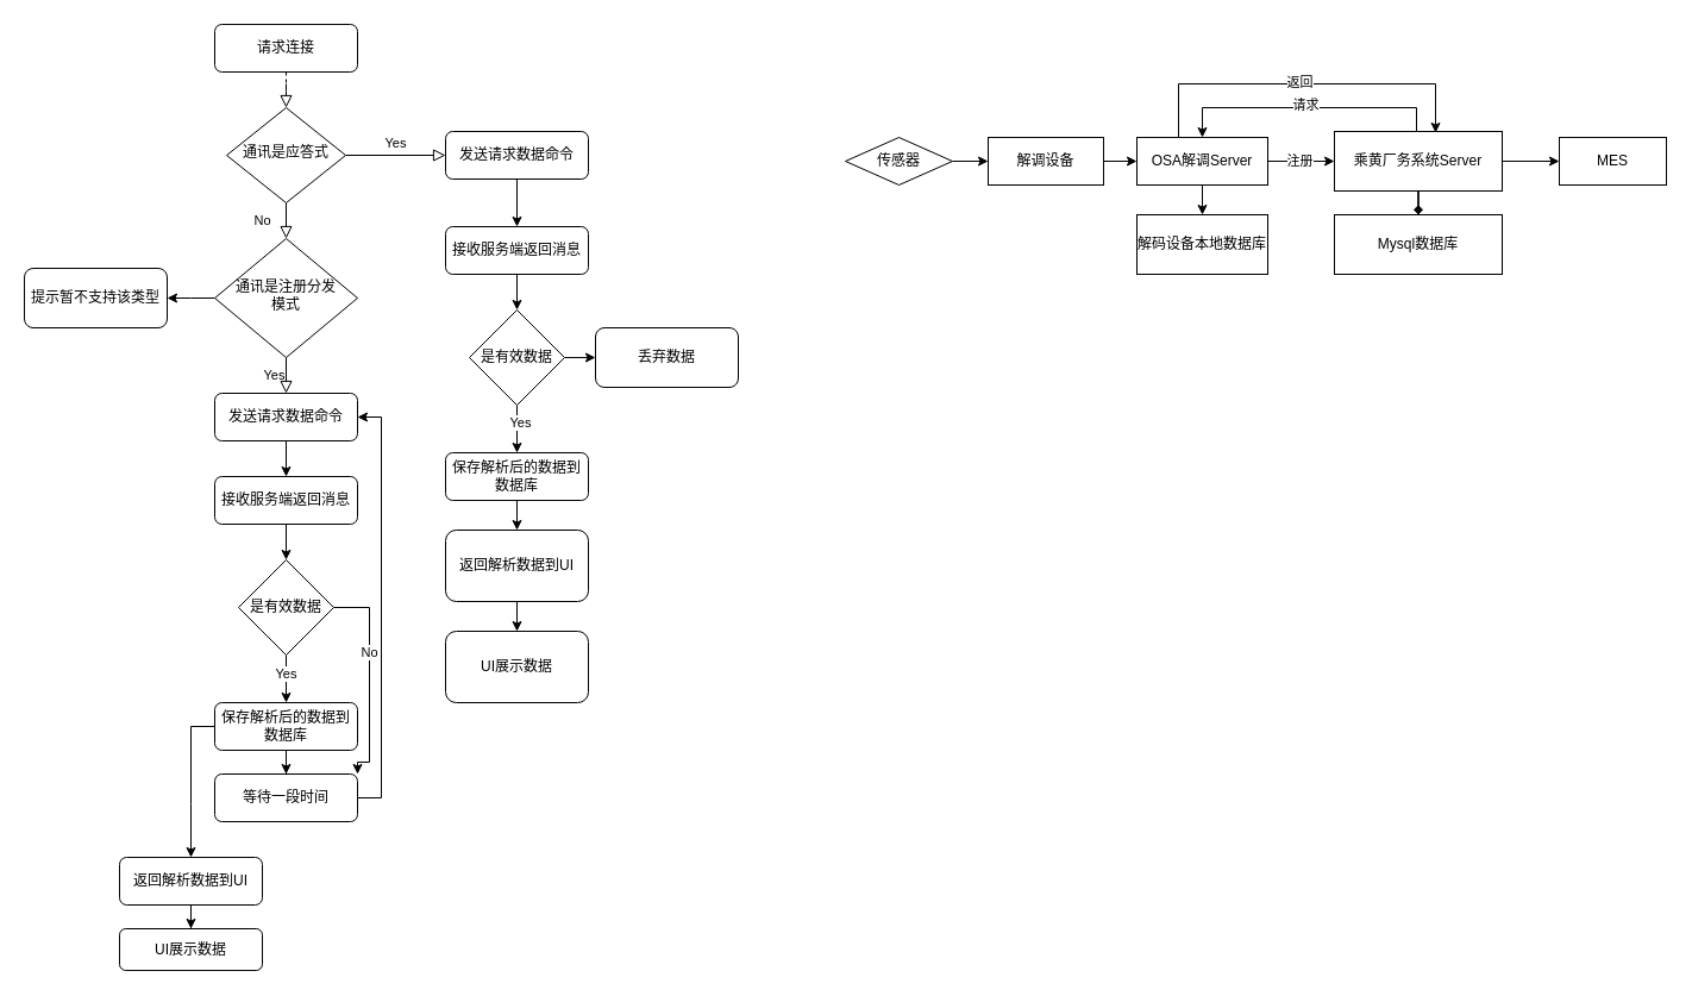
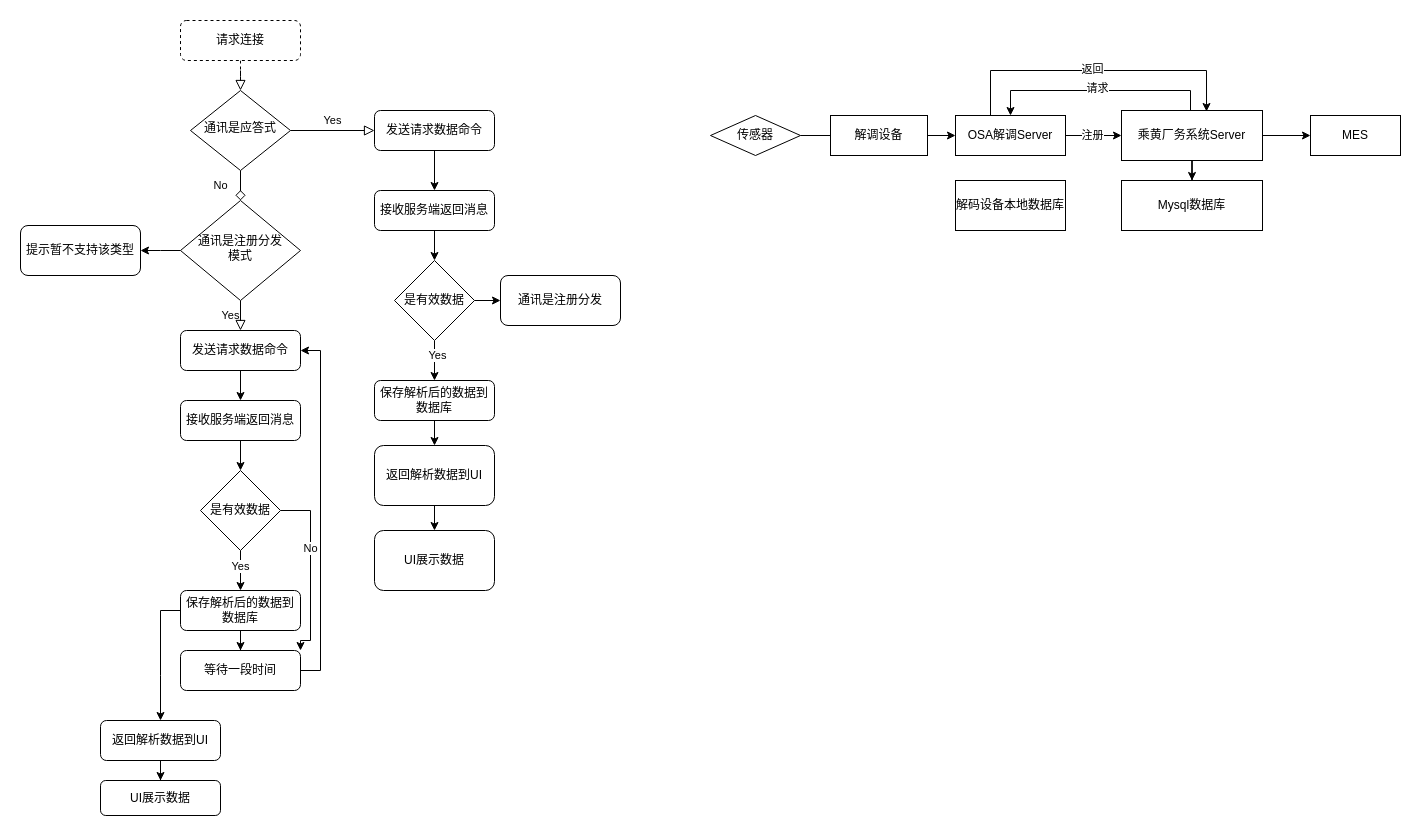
  <mxCell id="0" />
  <mxCell id="1" parent="0" />
  <mxCell id="2" value="" style="rounded=0;html=1;jettySize=auto;orthogonalLoop=1;fontSize=11;endArrow=block;endFill=0;endSize=8;strokeWidth=1;shadow=0;labelBackgroundColor=none;edgeStyle=orthogonalEdgeStyle;dashed=1;" parent="1" source="3" target="6" edge="1"><mxGeometry relative="1" as="geometry" /></mxCell>
- <mxCell id="3" value="请求连接" style="rounded=1;whiteSpace=wrap;html=1;fontSize=12;glass=0;strokeWidth=1;shadow=0;" parent="1" vertex="1"><mxGeometry x="180" y="20" width="120" height="40" as="geometry" /></mxCell>
- <mxCell id="4" value="No" style="rounded=0;html=1;jettySize=auto;orthogonalLoop=1;fontSize=11;endArrow=block;endFill=0;endSize=8;strokeWidth=1;shadow=0;labelBackgroundColor=none;edgeStyle=orthogonalEdgeStyle;" parent="1" source="6" target="11" edge="1"><mxGeometry x="0.4" y="-20" relative="1" as="geometry"><mxPoint as="offset" /></mxGeometry></mxCell>
+ <mxCell id="3" value="请求连接" style="rounded=1;whiteSpace=wrap;html=1;fontSize=12;glass=0;strokeWidth=1;shadow=0;dashed=1;" parent="1" vertex="1"><mxGeometry x="180" y="20" width="120" height="40" as="geometry" /></mxCell>
+ <mxCell id="4" value="No" style="rounded=0;html=1;jettySize=auto;orthogonalLoop=1;fontSize=11;endArrow=diamond;endFill=0;endSize=8;strokeWidth=1;shadow=0;labelBackgroundColor=none;edgeStyle=orthogonalEdgeStyle;" parent="1" source="6" target="11" edge="1"><mxGeometry x="0.4" y="-20" relative="1" as="geometry"><mxPoint as="offset" /></mxGeometry></mxCell>
  <mxCell id="5" value="Yes" style="edgeStyle=orthogonalEdgeStyle;rounded=0;html=1;jettySize=auto;orthogonalLoop=1;fontSize=11;endArrow=block;endFill=0;endSize=8;strokeWidth=1;shadow=0;labelBackgroundColor=none;" parent="1" source="6" target="8" edge="1"><mxGeometry y="10" relative="1" as="geometry"><mxPoint as="offset" /></mxGeometry></mxCell>
  <mxCell id="6" value="通讯是应答式" style="rhombus;whiteSpace=wrap;html=1;shadow=0;fontFamily=Helvetica;fontSize=12;align=center;strokeWidth=1;spacing=6;spacingTop=-4;" parent="1" vertex="1"><mxGeometry x="190" y="90" width="100" height="80" as="geometry" /></mxCell>
  <mxCell id="7" style="edgeStyle=orthogonalEdgeStyle;rounded=0;orthogonalLoop=1;jettySize=auto;html=1;entryX=0.5;entryY=0;entryDx=0;entryDy=0;" edge="1" parent="1" source="8" target="22"><mxGeometry relative="1" as="geometry" /></mxCell>
  <mxCell id="8" value="发送请求数据命令" style="rounded=1;whiteSpace=wrap;html=1;fontSize=12;glass=0;strokeWidth=1;shadow=0;" parent="1" vertex="1"><mxGeometry x="374" y="110" width="120" height="40" as="geometry" /></mxCell>
  <mxCell id="9" value="Yes" style="edgeStyle=orthogonalEdgeStyle;rounded=0;html=1;jettySize=auto;orthogonalLoop=1;fontSize=11;endArrow=block;endFill=0;endSize=8;strokeWidth=1;shadow=0;labelBackgroundColor=none;" parent="1" source="11" target="13" edge="1"><mxGeometry y="10" relative="1" as="geometry"><mxPoint as="offset" /></mxGeometry></mxCell>
  <mxCell id="10" value="" style="edgeStyle=orthogonalEdgeStyle;rounded=0;orthogonalLoop=1;jettySize=auto;html=1;" edge="1" parent="1" source="11"><mxGeometry relative="1" as="geometry"><mxPoint x="140" y="250" as="targetPoint" /></mxGeometry></mxCell>
  <mxCell id="11" value="通讯是注册分发&lt;br&gt;模式" style="rhombus;whiteSpace=wrap;html=1;shadow=0;fontFamily=Helvetica;fontSize=12;align=center;strokeWidth=1;spacing=6;spacingTop=-4;" parent="1" vertex="1"><mxGeometry x="180" y="200" width="120" height="100" as="geometry" /></mxCell>
  <mxCell id="12" value="" style="edgeStyle=orthogonalEdgeStyle;rounded=0;orthogonalLoop=1;jettySize=auto;html=1;" edge="1" parent="1" source="13" target="15"><mxGeometry relative="1" as="geometry" /></mxCell>
  <mxCell id="13" value="发送请求数据命令" style="rounded=1;whiteSpace=wrap;html=1;fontSize=12;glass=0;strokeWidth=1;shadow=0;" parent="1" vertex="1"><mxGeometry x="180" y="330" width="120" height="40" as="geometry" /></mxCell>
  <mxCell id="14" value="" style="edgeStyle=orthogonalEdgeStyle;rounded=0;orthogonalLoop=1;jettySize=auto;html=1;" edge="1" parent="1" source="15" target="29"><mxGeometry relative="1" as="geometry" /></mxCell>
  <mxCell id="15" value="接收服务端返回消息" style="whiteSpace=wrap;html=1;rounded=1;glass=0;strokeWidth=1;shadow=0;" vertex="1" parent="1"><mxGeometry x="180" y="400" width="120" height="40" as="geometry" /></mxCell>
  <mxCell id="16" value="" style="edgeStyle=orthogonalEdgeStyle;rounded=0;orthogonalLoop=1;jettySize=auto;html=1;" edge="1" parent="1" source="18" target="20"><mxGeometry relative="1" as="geometry" /></mxCell>
  <mxCell id="17" style="edgeStyle=orthogonalEdgeStyle;rounded=0;orthogonalLoop=1;jettySize=auto;html=1;" edge="1" parent="1" source="18"><mxGeometry relative="1" as="geometry"><mxPoint x="160" y="720" as="targetPoint" /></mxGeometry></mxCell>
  <mxCell id="18" value="保存解析后的数据到数据库" style="whiteSpace=wrap;html=1;rounded=1;glass=0;strokeWidth=1;shadow=0;" vertex="1" parent="1"><mxGeometry x="180" y="590" width="120" height="40" as="geometry" /></mxCell>
  <mxCell id="19" style="edgeStyle=orthogonalEdgeStyle;rounded=0;orthogonalLoop=1;jettySize=auto;html=1;entryX=1;entryY=0.5;entryDx=0;entryDy=0;" edge="1" parent="1" source="20" target="13"><mxGeometry relative="1" as="geometry"><Array as="points"><mxPoint x="320" y="670" /><mxPoint x="320" y="350" /></Array></mxGeometry></mxCell>
  <mxCell id="20" value="等待一段时间" style="whiteSpace=wrap;html=1;rounded=1;glass=0;strokeWidth=1;shadow=0;" vertex="1" parent="1"><mxGeometry x="180" y="650" width="120" height="40" as="geometry" /></mxCell>
  <mxCell id="21" value="" style="edgeStyle=orthogonalEdgeStyle;rounded=0;orthogonalLoop=1;jettySize=auto;html=1;" edge="1" parent="1" source="22" target="33"><mxGeometry relative="1" as="geometry" /></mxCell>
  <mxCell id="22" value="接收服务端返回消息" style="whiteSpace=wrap;html=1;rounded=1;glass=0;strokeWidth=1;shadow=0;" vertex="1" parent="1"><mxGeometry x="374" y="190" width="120" height="40" as="geometry" /></mxCell>
  <mxCell id="23" value="" style="edgeStyle=orthogonalEdgeStyle;rounded=0;orthogonalLoop=1;jettySize=auto;html=1;" edge="1" parent="1" source="24" target="37"><mxGeometry relative="1" as="geometry" /></mxCell>
  <mxCell id="24" value="保存解析后的数据到数据库" style="whiteSpace=wrap;html=1;rounded=1;glass=0;strokeWidth=1;shadow=0;" vertex="1" parent="1"><mxGeometry x="374" y="380" width="120" height="40" as="geometry" /></mxCell>
  <mxCell id="25" style="edgeStyle=orthogonalEdgeStyle;rounded=0;orthogonalLoop=1;jettySize=auto;html=1;entryX=0.5;entryY=0;entryDx=0;entryDy=0;" edge="1" parent="1" source="29" target="18"><mxGeometry relative="1" as="geometry" /></mxCell>
  <mxCell id="26" value="Yes" style="edgeLabel;html=1;align=center;verticalAlign=middle;resizable=0;points=[];" vertex="1" connectable="0" parent="25"><mxGeometry x="-0.25" y="-1" relative="1" as="geometry"><mxPoint as="offset" /></mxGeometry></mxCell>
  <mxCell id="27" style="edgeStyle=orthogonalEdgeStyle;rounded=0;orthogonalLoop=1;jettySize=auto;html=1;entryX=1;entryY=0;entryDx=0;entryDy=0;" edge="1" parent="1" source="29" target="20"><mxGeometry relative="1" as="geometry"><Array as="points"><mxPoint x="310" y="510" /><mxPoint x="310" y="640" /><mxPoint x="300" y="640" /></Array></mxGeometry></mxCell>
  <mxCell id="28" value="No" style="edgeLabel;html=1;align=center;verticalAlign=middle;resizable=0;points=[];" vertex="1" connectable="0" parent="27"><mxGeometry x="-0.255" y="-1" relative="1" as="geometry"><mxPoint as="offset" /></mxGeometry></mxCell>
  <mxCell id="29" value="是有效数据" style="rhombus;whiteSpace=wrap;html=1;" vertex="1" parent="1"><mxGeometry x="200" y="470" width="80" height="80" as="geometry" /></mxCell>
  <mxCell id="30" style="edgeStyle=orthogonalEdgeStyle;rounded=0;orthogonalLoop=1;jettySize=auto;html=1;entryX=0.5;entryY=0;entryDx=0;entryDy=0;" edge="1" parent="1" source="33" target="24"><mxGeometry relative="1" as="geometry" /></mxCell>
  <mxCell id="31" value="Yes" style="edgeLabel;html=1;align=center;verticalAlign=middle;resizable=0;points=[];" vertex="1" connectable="0" parent="30"><mxGeometry x="-0.3" y="2" relative="1" as="geometry"><mxPoint as="offset" /></mxGeometry></mxCell>
  <mxCell id="32" value="" style="edgeStyle=orthogonalEdgeStyle;rounded=0;orthogonalLoop=1;jettySize=auto;html=1;" edge="1" parent="1" source="33"><mxGeometry relative="1" as="geometry"><mxPoint x="500" y="300" as="targetPoint" /></mxGeometry></mxCell>
  <mxCell id="33" value="是有效数据" style="rhombus;whiteSpace=wrap;html=1;" vertex="1" parent="1"><mxGeometry x="394" y="260" width="80" height="80" as="geometry" /></mxCell>
  <mxCell id="34" value="提示暂不支持该类型" style="rounded=1;whiteSpace=wrap;html=1;" vertex="1" parent="1"><mxGeometry y="225" width="120" height="50" as="geometry" x="20" /></mxCell>
- <mxCell id="35" value="丢弃数据" style="rounded=1;whiteSpace=wrap;html=1;" vertex="1" parent="1"><mxGeometry x="500" y="275" width="120" height="50" as="geometry" /></mxCell>
+ <mxCell id="35" value="通讯是注册分发" style="rounded=1;whiteSpace=wrap;html=1;" vertex="1" parent="1"><mxGeometry x="500" y="275" width="120" height="50" as="geometry" /></mxCell>
  <mxCell id="36" value="" style="edgeStyle=orthogonalEdgeStyle;rounded=0;orthogonalLoop=1;jettySize=auto;html=1;" edge="1" parent="1" source="37" target="38"><mxGeometry relative="1" as="geometry" /></mxCell>
  <mxCell id="37" value="返回解析数据到UI" style="whiteSpace=wrap;html=1;rounded=1;glass=0;strokeWidth=1;shadow=0;" vertex="1" parent="1"><mxGeometry x="374" y="445" width="120" height="60" as="geometry" /></mxCell>
  <mxCell id="38" value="UI展示数据" style="whiteSpace=wrap;html=1;rounded=1;glass=0;strokeWidth=1;shadow=0;" vertex="1" parent="1"><mxGeometry x="374" y="530" width="120" height="60" as="geometry" /></mxCell>
  <mxCell id="39" style="edgeStyle=orthogonalEdgeStyle;rounded=0;orthogonalLoop=1;jettySize=auto;html=1;entryX=0.5;entryY=0;entryDx=0;entryDy=0;" edge="1" parent="1" source="40" target="41"><mxGeometry relative="1" as="geometry" /></mxCell>
  <mxCell id="40" value="返回解析数据到UI" style="whiteSpace=wrap;html=1;rounded=1;glass=0;strokeWidth=1;shadow=0;" vertex="1" parent="1"><mxGeometry x="100" y="720" width="120" height="40" as="geometry" /></mxCell>
  <mxCell id="41" value="UI展示数据" style="whiteSpace=wrap;html=1;rounded=1;glass=0;strokeWidth=1;shadow=0;" vertex="1" parent="1"><mxGeometry x="100" y="780" width="120" height="35" as="geometry" /></mxCell>
- <mxCell id="42" value="" style="edgeStyle=orthogonalEdgeStyle;rounded=0;orthogonalLoop=1;jettySize=auto;html=1;" edge="1" parent="1" source="43" target="45"><mxGeometry relative="1" as="geometry" /></mxCell>
+ <mxCell id="42" value="" style="edgeStyle=orthogonalEdgeStyle;rounded=0;orthogonalLoop=1;jettySize=auto;html=1;endArrow=none;" edge="1" parent="1" source="43" target="45"><mxGeometry relative="1" as="geometry" /></mxCell>
  <mxCell id="43" value="传感器" style="rhombus;whiteSpace=wrap;html=1;" vertex="1" parent="1"><mxGeometry x="710" y="115" width="90" height="40" as="geometry" /></mxCell>
  <mxCell id="44" value="" style="edgeStyle=orthogonalEdgeStyle;rounded=0;orthogonalLoop=1;jettySize=auto;html=1;" edge="1" parent="1" source="45" target="49"><mxGeometry relative="1" as="geometry" /></mxCell>
  <mxCell id="45" value="解调设备" style="rounded=0;whiteSpace=wrap;html=1;" vertex="1" parent="1"><mxGeometry x="830" y="115" width="97" height="40" as="geometry" /></mxCell>
- <mxCell id="46" value="" style="edgeStyle=orthogonalEdgeStyle;rounded=0;orthogonalLoop=1;jettySize=auto;html=1;" edge="1" parent="1" source="49" target="50"><mxGeometry relative="1" as="geometry" /></mxCell>
  <mxCell id="47" value="" style="edgeStyle=orthogonalEdgeStyle;rounded=0;orthogonalLoop=1;jettySize=auto;html=1;" edge="1" parent="1" source="49" target="56"><mxGeometry relative="1" as="geometry" /></mxCell>
  <mxCell id="48" value="注册" style="edgeLabel;html=1;align=center;verticalAlign=middle;resizable=0;points=[];" vertex="1" connectable="0" parent="47"><mxGeometry x="-0.071" y="1" relative="1" as="geometry"><mxPoint as="offset" /></mxGeometry></mxCell>
  <mxCell id="49" value="OSA解调Server" style="rounded=0;whiteSpace=wrap;html=1;" vertex="1" parent="1"><mxGeometry x="955" y="115" width="110" height="40" as="geometry" /></mxCell>
  <mxCell id="50" value="解码设备本地数据库" style="rounded=0;whiteSpace=wrap;html=1;" vertex="1" parent="1"><mxGeometry x="955" y="180" width="110" height="50" as="geometry" /></mxCell>
- <mxCell id="51" value="" style="edgeStyle=orthogonalEdgeStyle;rounded=0;orthogonalLoop=1;jettySize=auto;html=1;endArrow=diamond;" edge="1" parent="1" source="56" target="55"><mxGeometry relative="1" as="geometry" /></mxCell>
+ <mxCell id="51" value="" style="edgeStyle=orthogonalEdgeStyle;rounded=0;orthogonalLoop=1;jettySize=auto;html=1;" edge="1" parent="1" source="56" target="55"><mxGeometry relative="1" as="geometry" /></mxCell>
  <mxCell id="52" value="" style="edgeStyle=orthogonalEdgeStyle;rounded=0;orthogonalLoop=1;jettySize=auto;html=1;" edge="1" parent="1" source="56" target="57"><mxGeometry relative="1" as="geometry" /></mxCell>
  <mxCell id="53" style="edgeStyle=orthogonalEdgeStyle;rounded=0;orthogonalLoop=1;jettySize=auto;html=1;entryX=0.5;entryY=0;entryDx=0;entryDy=0;" edge="1" parent="1" source="56" target="49"><mxGeometry relative="1" as="geometry"><Array as="points"><mxPoint x="1190" y="90" /><mxPoint x="1010" y="90" /></Array></mxGeometry></mxCell>
  <mxCell id="54" value="请求" style="edgeLabel;html=1;align=center;verticalAlign=middle;resizable=0;points=[];" vertex="1" connectable="0" parent="53"><mxGeometry x="0.013" y="-3" relative="1" as="geometry"><mxPoint as="offset" /></mxGeometry></mxCell>
  <mxCell id="55" value="Mysql数据库" style="rounded=0;whiteSpace=wrap;html=1;" vertex="1" parent="1"><mxGeometry x="1121" y="180" width="141" height="50" as="geometry" /></mxCell>
  <mxCell id="56" value="乘黄厂务系统Server" style="rounded=0;whiteSpace=wrap;html=1;" vertex="1" parent="1"><mxGeometry x="1121" y="110" width="141" height="50" as="geometry" /></mxCell>
  <mxCell id="57" value="MES" style="rounded=0;whiteSpace=wrap;html=1;" vertex="1" parent="1"><mxGeometry x="1310" y="115" width="90" height="40" as="geometry" /></mxCell>
  <mxCell id="58" style="edgeStyle=orthogonalEdgeStyle;rounded=0;orthogonalLoop=1;jettySize=auto;html=1;entryX=0.603;entryY=0.02;entryDx=0;entryDy=0;entryPerimeter=0;" edge="1" parent="1" source="49" target="56"><mxGeometry relative="1" as="geometry"><Array as="points"><mxPoint x="990" y="70" /><mxPoint x="1206" y="70" /></Array></mxGeometry></mxCell>
  <mxCell id="59" value="返回" style="edgeLabel;html=1;align=center;verticalAlign=middle;resizable=0;points=[];" vertex="1" connectable="0" parent="58"><mxGeometry x="-0.033" y="2" relative="1" as="geometry"><mxPoint as="offset" /></mxGeometry></mxCell>
